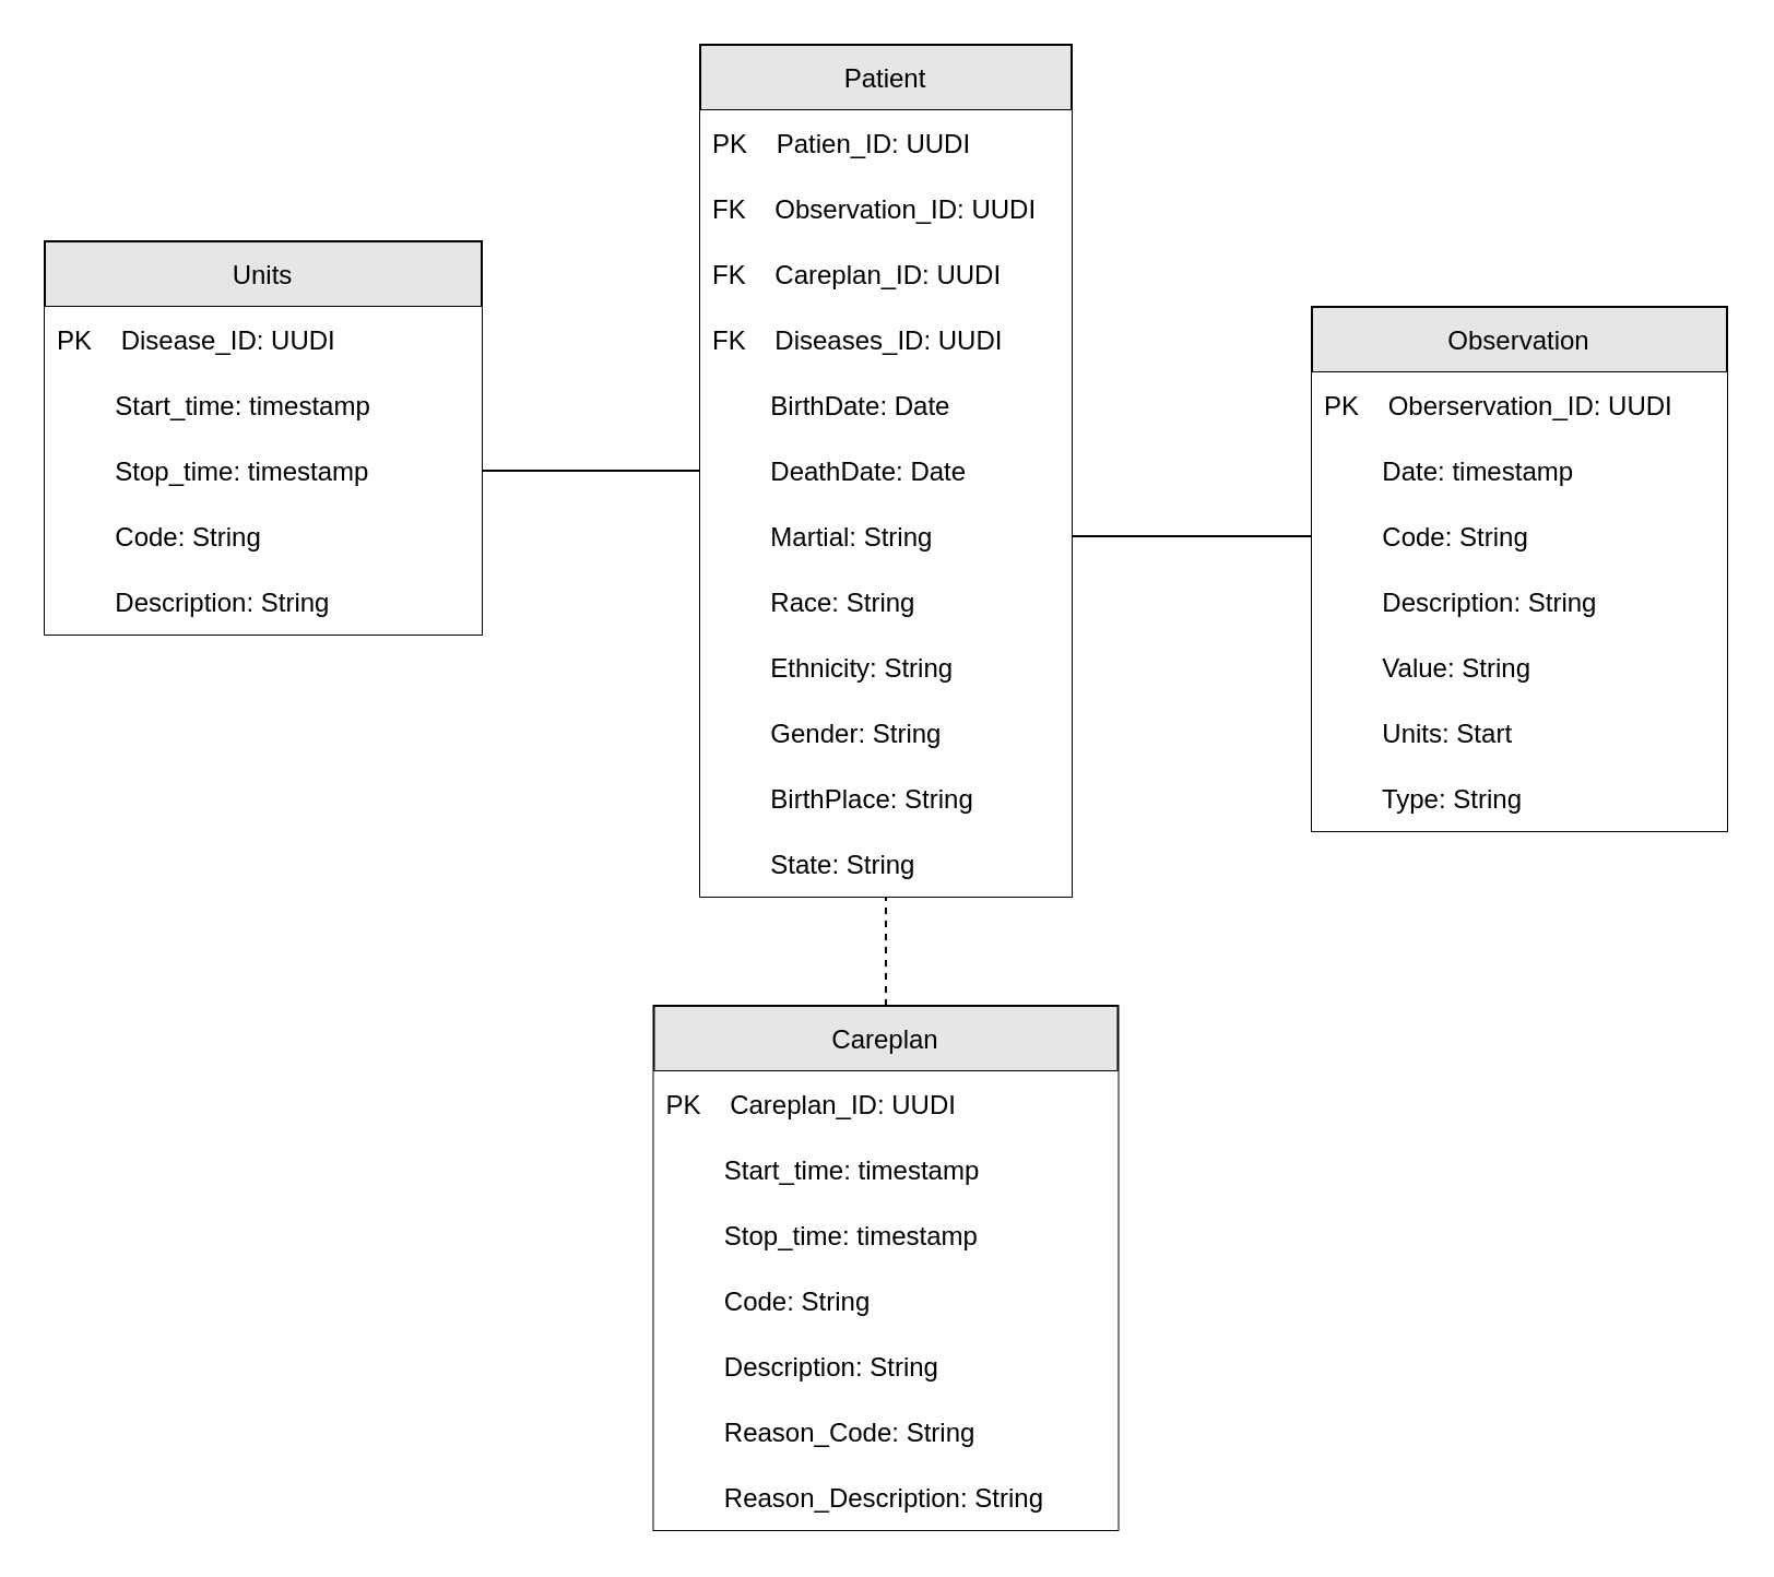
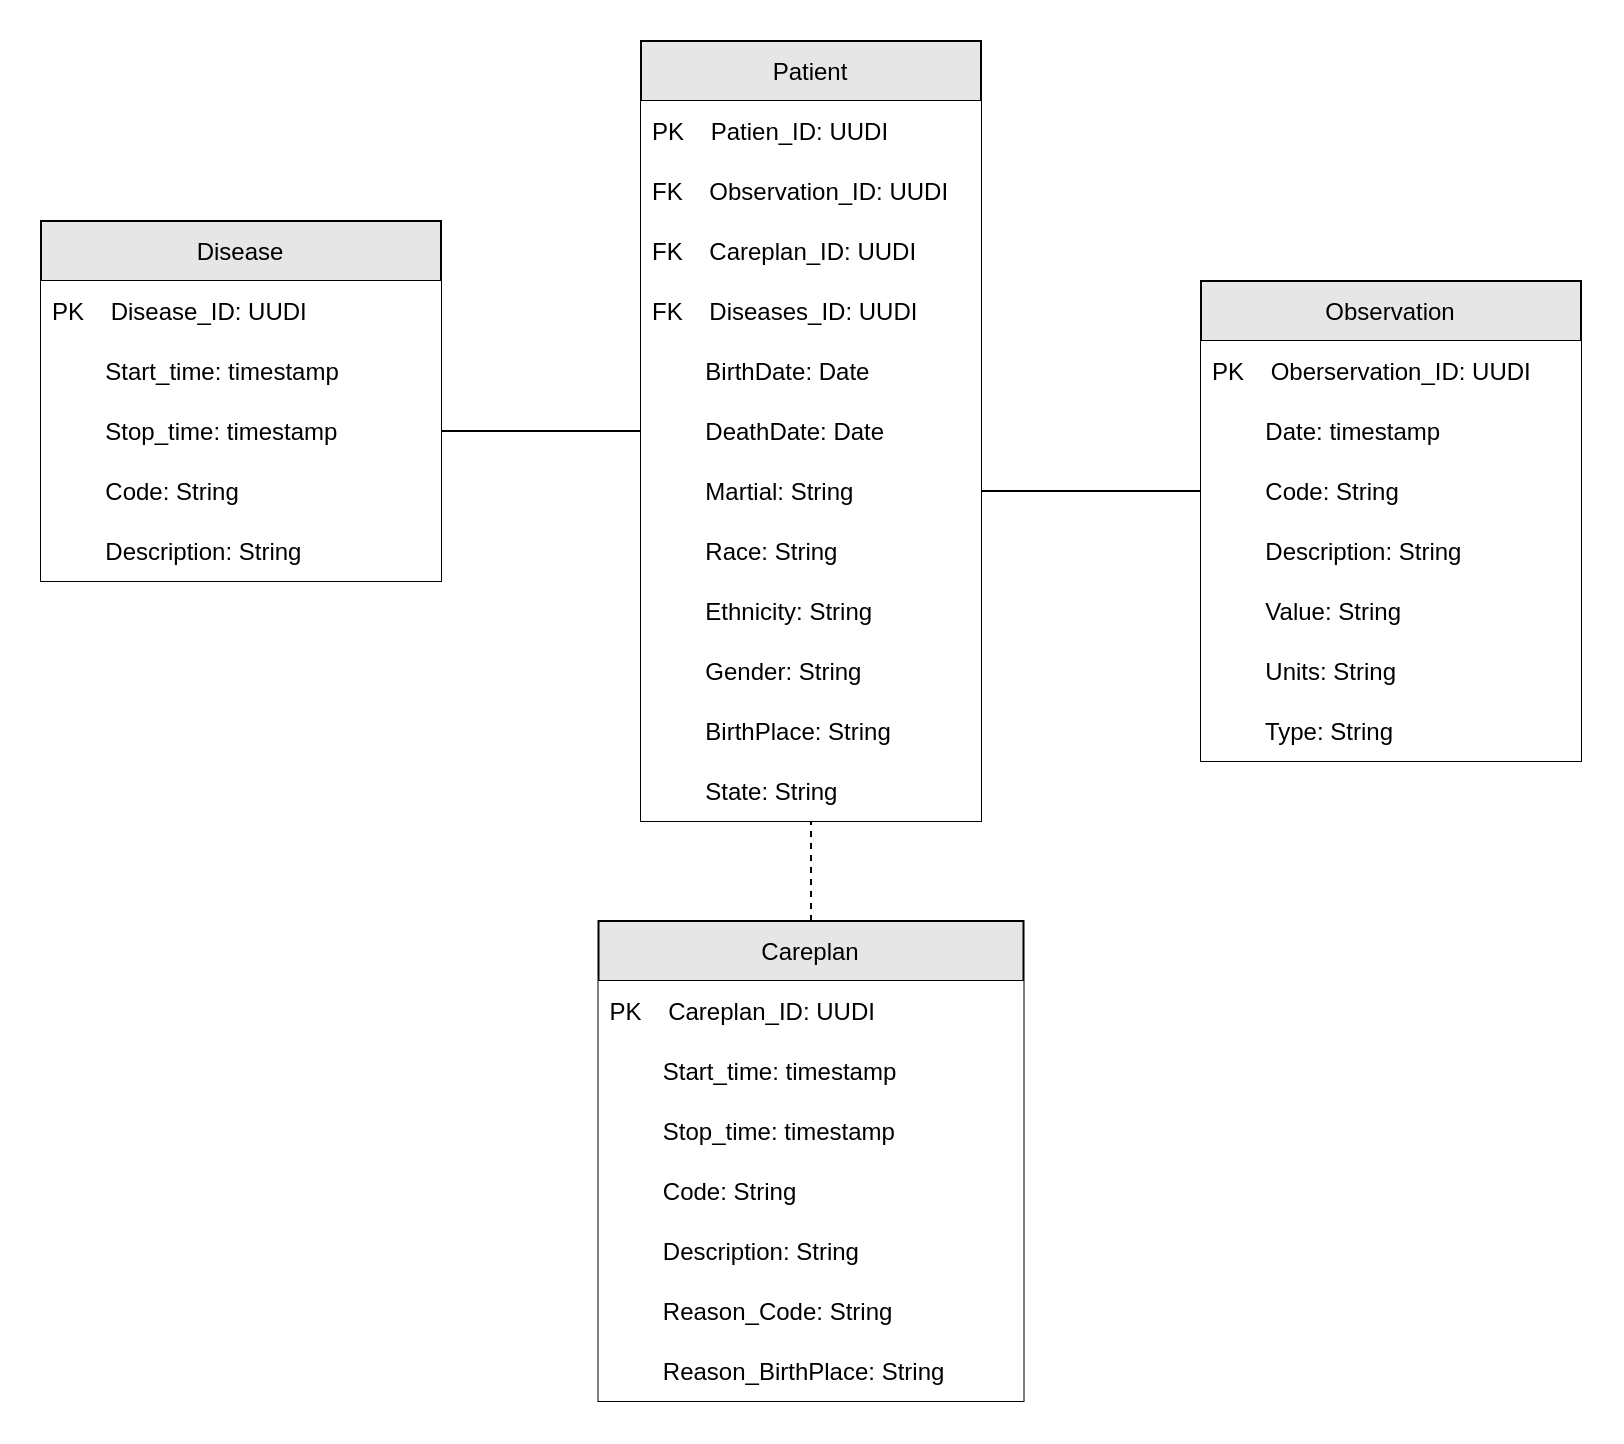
  <mxCell id="0" />
  <mxCell id="1" parent="0" />
  <mxCell id="2" value="Observation" style="swimlane;fontStyle=0;childLayout=stackLayout;horizontal=1;startSize=30;horizontalStack=0;resizeParent=1;resizeParentMax=0;resizeLast=0;collapsible=1;marginBottom=0;fillColor=#E6E6E6;" vertex="1" parent="1"><mxGeometry x="600" y="140" width="190" height="240" as="geometry" /></mxCell>
  <mxCell id="3" value="PK    Oberservation_ID: UUDI" style="text;strokeColor=none;fillColor=#FFFFFF;align=left;verticalAlign=middle;spacingLeft=4;spacingRight=4;overflow=hidden;points=[[0,0.5],[1,0.5]];portConstraint=eastwest;rotatable=0;" vertex="1" parent="2"><mxGeometry y="30" width="190" height="30" as="geometry" /></mxCell>
  <mxCell id="4" value="        Date: timestamp" style="text;strokeColor=none;fillColor=#FFFFFF;align=left;verticalAlign=middle;spacingLeft=4;spacingRight=4;overflow=hidden;points=[[0,0.5],[1,0.5]];portConstraint=eastwest;rotatable=0;" vertex="1" parent="2"><mxGeometry y="60" width="190" height="30" as="geometry" /></mxCell>
  <mxCell id="5" value="        Code: String" style="text;strokeColor=none;fillColor=#FFFFFF;align=left;verticalAlign=middle;spacingLeft=4;spacingRight=4;overflow=hidden;points=[[0,0.5],[1,0.5]];portConstraint=eastwest;rotatable=0;" vertex="1" parent="2"><mxGeometry y="90" width="190" height="30" as="geometry" /></mxCell>
  <mxCell id="6" value="        Description: String" style="text;strokeColor=none;fillColor=#FFFFFF;align=left;verticalAlign=middle;spacingLeft=4;spacingRight=4;overflow=hidden;points=[[0,0.5],[1,0.5]];portConstraint=eastwest;rotatable=0;" vertex="1" parent="2"><mxGeometry y="120" width="190" height="30" as="geometry" /></mxCell>
  <mxCell id="7" value="        Value: String" style="text;strokeColor=none;fillColor=#FFFFFF;align=left;verticalAlign=middle;spacingLeft=4;spacingRight=4;overflow=hidden;points=[[0,0.5],[1,0.5]];portConstraint=eastwest;rotatable=0;" vertex="1" parent="2"><mxGeometry y="150" width="190" height="30" as="geometry" /></mxCell>
- <mxCell id="8" value="        Units: Start" style="text;strokeColor=none;fillColor=#FFFFFF;align=left;verticalAlign=middle;spacingLeft=4;spacingRight=4;overflow=hidden;points=[[0,0.5],[1,0.5]];portConstraint=eastwest;rotatable=0;" vertex="1" parent="2"><mxGeometry y="180" width="190" height="30" as="geometry" /></mxCell>
+ <mxCell id="8" value="        Units: String" style="text;strokeColor=none;fillColor=#FFFFFF;align=left;verticalAlign=middle;spacingLeft=4;spacingRight=4;overflow=hidden;points=[[0,0.5],[1,0.5]];portConstraint=eastwest;rotatable=0;" vertex="1" parent="2"><mxGeometry y="180" width="190" height="30" as="geometry" /></mxCell>
  <mxCell id="9" value="        Type: String" style="text;strokeColor=none;fillColor=#FFFFFF;align=left;verticalAlign=middle;spacingLeft=4;spacingRight=4;overflow=hidden;points=[[0,0.5],[1,0.5]];portConstraint=eastwest;rotatable=0;" vertex="1" parent="2"><mxGeometry y="210" width="190" height="30" as="geometry" /></mxCell>
  <mxCell id="10" value="Patient" style="swimlane;fontStyle=0;childLayout=stackLayout;horizontal=1;startSize=30;horizontalStack=0;resizeParent=1;resizeParentMax=0;resizeLast=0;collapsible=1;marginBottom=0;fillColor=#E6E6E6;" vertex="1" parent="1"><mxGeometry x="320" y="20" width="170" height="390" as="geometry" /></mxCell>
  <mxCell id="11" value="PK    Patien_ID: UUDI" style="text;strokeColor=none;fillColor=#FFFFFF;align=left;verticalAlign=middle;spacingLeft=4;spacingRight=4;overflow=hidden;points=[[0,0.5],[1,0.5]];portConstraint=eastwest;rotatable=0;" vertex="1" parent="10"><mxGeometry y="30" width="170" height="30" as="geometry" /></mxCell>
  <mxCell id="12" value="FK    Observation_ID: UUDI" style="text;strokeColor=none;fillColor=#FFFFFF;align=left;verticalAlign=middle;spacingLeft=4;spacingRight=4;overflow=hidden;points=[[0,0.5],[1,0.5]];portConstraint=eastwest;rotatable=0;" vertex="1" parent="10"><mxGeometry y="60" width="170" height="30" as="geometry" /></mxCell>
  <mxCell id="13" value="FK    Careplan_ID: UUDI" style="text;strokeColor=none;fillColor=#FFFFFF;align=left;verticalAlign=middle;spacingLeft=4;spacingRight=4;overflow=hidden;points=[[0,0.5],[1,0.5]];portConstraint=eastwest;rotatable=0;" vertex="1" parent="10"><mxGeometry y="90" width="170" height="30" as="geometry" /></mxCell>
  <mxCell id="14" value="FK    Diseases_ID: UUDI" style="text;strokeColor=none;fillColor=#FFFFFF;align=left;verticalAlign=middle;spacingLeft=4;spacingRight=4;overflow=hidden;points=[[0,0.5],[1,0.5]];portConstraint=eastwest;rotatable=0;" vertex="1" parent="10"><mxGeometry y="120" width="170" height="30" as="geometry" /></mxCell>
  <mxCell id="15" value="        BirthDate: Date" style="text;strokeColor=none;fillColor=#FFFFFF;align=left;verticalAlign=middle;spacingLeft=4;spacingRight=4;overflow=hidden;points=[[0,0.5],[1,0.5]];portConstraint=eastwest;rotatable=0;" vertex="1" parent="10"><mxGeometry y="150" width="170" height="30" as="geometry" /></mxCell>
  <mxCell id="16" value="        DeathDate: Date" style="text;strokeColor=none;fillColor=#FFFFFF;align=left;verticalAlign=middle;spacingLeft=4;spacingRight=4;overflow=hidden;points=[[0,0.5],[1,0.5]];portConstraint=eastwest;rotatable=0;" vertex="1" parent="10"><mxGeometry y="180" width="170" height="30" as="geometry" /></mxCell>
  <mxCell id="17" value="        Martial: String" style="text;strokeColor=none;fillColor=#FFFFFF;align=left;verticalAlign=middle;spacingLeft=4;spacingRight=4;overflow=hidden;points=[[0,0.5],[1,0.5]];portConstraint=eastwest;rotatable=0;" vertex="1" parent="10"><mxGeometry y="210" width="170" height="30" as="geometry" /></mxCell>
  <mxCell id="18" value="        Race: String" style="text;strokeColor=none;fillColor=#FFFFFF;align=left;verticalAlign=middle;spacingLeft=4;spacingRight=4;overflow=hidden;points=[[0,0.5],[1,0.5]];portConstraint=eastwest;rotatable=0;" vertex="1" parent="10"><mxGeometry y="240" width="170" height="30" as="geometry" /></mxCell>
  <mxCell id="19" value="        Ethnicity: String" style="text;strokeColor=none;fillColor=#FFFFFF;align=left;verticalAlign=middle;spacingLeft=4;spacingRight=4;overflow=hidden;points=[[0,0.5],[1,0.5]];portConstraint=eastwest;rotatable=0;" vertex="1" parent="10"><mxGeometry y="270" width="170" height="30" as="geometry" /></mxCell>
  <mxCell id="20" value="        Gender: String" style="text;strokeColor=none;fillColor=#FFFFFF;align=left;verticalAlign=middle;spacingLeft=4;spacingRight=4;overflow=hidden;points=[[0,0.5],[1,0.5]];portConstraint=eastwest;rotatable=0;" vertex="1" parent="10"><mxGeometry y="300" width="170" height="30" as="geometry" /></mxCell>
  <mxCell id="21" value="        BirthPlace: String" style="text;strokeColor=none;fillColor=#FFFFFF;align=left;verticalAlign=middle;spacingLeft=4;spacingRight=4;overflow=hidden;points=[[0,0.5],[1,0.5]];portConstraint=eastwest;rotatable=0;" vertex="1" parent="10"><mxGeometry y="330" width="170" height="30" as="geometry" /></mxCell>
  <mxCell id="22" value="        State: String" style="text;strokeColor=none;fillColor=#FFFFFF;align=left;verticalAlign=middle;spacingLeft=4;spacingRight=4;overflow=hidden;points=[[0,0.5],[1,0.5]];portConstraint=eastwest;rotatable=0;" vertex="1" parent="10"><mxGeometry y="360" width="170" height="30" as="geometry" /></mxCell>
- <mxCell id="23" value="Units" style="swimlane;fontStyle=0;childLayout=stackLayout;horizontal=1;startSize=30;horizontalStack=0;resizeParent=1;resizeParentMax=0;resizeLast=0;collapsible=1;marginBottom=0;fillColor=#E6E6E6;" vertex="1" parent="1"><mxGeometry x="20" y="110" width="200" height="180" as="geometry" /></mxCell>
+ <mxCell id="23" value="Disease" style="swimlane;fontStyle=0;childLayout=stackLayout;horizontal=1;startSize=30;horizontalStack=0;resizeParent=1;resizeParentMax=0;resizeLast=0;collapsible=1;marginBottom=0;fillColor=#E6E6E6;" vertex="1" parent="1"><mxGeometry x="20" y="110" width="200" height="180" as="geometry" /></mxCell>
  <mxCell id="24" value="PK    Disease_ID: UUDI" style="text;strokeColor=none;fillColor=#FFFFFF;align=left;verticalAlign=middle;spacingLeft=4;spacingRight=4;overflow=hidden;points=[[0,0.5],[1,0.5]];portConstraint=eastwest;rotatable=0;" vertex="1" parent="23"><mxGeometry y="30" width="200" height="30" as="geometry" /></mxCell>
  <mxCell id="25" value="        Start_time: timestamp" style="text;strokeColor=none;fillColor=#FFFFFF;align=left;verticalAlign=middle;spacingLeft=4;spacingRight=4;overflow=hidden;points=[[0,0.5],[1,0.5]];portConstraint=eastwest;rotatable=0;" vertex="1" parent="23"><mxGeometry y="60" width="200" height="30" as="geometry" /></mxCell>
  <mxCell id="26" value="        Stop_time: timestamp" style="text;strokeColor=none;fillColor=#FFFFFF;align=left;verticalAlign=middle;spacingLeft=4;spacingRight=4;overflow=hidden;points=[[0,0.5],[1,0.5]];portConstraint=eastwest;rotatable=0;" vertex="1" parent="23"><mxGeometry y="90" width="200" height="30" as="geometry" /></mxCell>
  <mxCell id="27" value="        Code: String" style="text;strokeColor=none;fillColor=#FFFFFF;align=left;verticalAlign=middle;spacingLeft=4;spacingRight=4;overflow=hidden;points=[[0,0.5],[1,0.5]];portConstraint=eastwest;rotatable=0;" vertex="1" parent="23"><mxGeometry y="120" width="200" height="30" as="geometry" /></mxCell>
  <mxCell id="28" value="        Description: String" style="text;strokeColor=none;fillColor=#FFFFFF;align=left;verticalAlign=middle;spacingLeft=4;spacingRight=4;overflow=hidden;points=[[0,0.5],[1,0.5]];portConstraint=eastwest;rotatable=0;" vertex="1" parent="23"><mxGeometry y="150" width="200" height="30" as="geometry" /></mxCell>
  <mxCell id="29" value="Careplan" style="swimlane;fontStyle=0;childLayout=stackLayout;horizontal=1;startSize=30;horizontalStack=0;resizeParent=1;resizeParentMax=0;resizeLast=0;collapsible=1;marginBottom=0;fillColor=#E6E6E6;" vertex="1" parent="1"><mxGeometry x="298.75" y="460" width="212.5" height="240" as="geometry" /></mxCell>
  <mxCell id="30" value="PK    Careplan_ID: UUDI" style="text;strokeColor=none;fillColor=#FFFFFF;align=left;verticalAlign=middle;spacingLeft=4;spacingRight=4;overflow=hidden;points=[[0,0.5],[1,0.5]];portConstraint=eastwest;rotatable=0;" vertex="1" parent="29"><mxGeometry y="30" width="212.5" height="30" as="geometry" /></mxCell>
  <mxCell id="31" value="        Start_time: timestamp" style="text;strokeColor=none;fillColor=#FFFFFF;align=left;verticalAlign=middle;spacingLeft=4;spacingRight=4;overflow=hidden;points=[[0,0.5],[1,0.5]];portConstraint=eastwest;rotatable=0;" vertex="1" parent="29"><mxGeometry y="60" width="212.5" height="30" as="geometry" /></mxCell>
  <mxCell id="32" value="        Stop_time: timestamp    " style="text;strokeColor=none;fillColor=#FFFFFF;align=left;verticalAlign=middle;spacingLeft=4;spacingRight=4;overflow=hidden;points=[[0,0.5],[1,0.5]];portConstraint=eastwest;rotatable=0;" vertex="1" parent="29"><mxGeometry y="90" width="212.5" height="30" as="geometry" /></mxCell>
  <mxCell id="33" value="        Code: String" style="text;strokeColor=none;fillColor=#FFFFFF;align=left;verticalAlign=middle;spacingLeft=4;spacingRight=4;overflow=hidden;points=[[0,0.5],[1,0.5]];portConstraint=eastwest;rotatable=0;" vertex="1" parent="29"><mxGeometry y="120" width="212.5" height="30" as="geometry" /></mxCell>
  <mxCell id="34" value="        Description: String" style="text;strokeColor=none;fillColor=#FFFFFF;align=left;verticalAlign=middle;spacingLeft=4;spacingRight=4;overflow=hidden;points=[[0,0.5],[1,0.5]];portConstraint=eastwest;rotatable=0;" vertex="1" parent="29"><mxGeometry y="150" width="212.5" height="30" as="geometry" /></mxCell>
  <mxCell id="35" value="        Reason_Code: String" style="text;strokeColor=none;fillColor=#FFFFFF;align=left;verticalAlign=middle;spacingLeft=4;spacingRight=4;overflow=hidden;points=[[0,0.5],[1,0.5]];portConstraint=eastwest;rotatable=0;" vertex="1" parent="29"><mxGeometry y="180" width="212.5" height="30" as="geometry" /></mxCell>
- <mxCell id="36" value="        Reason_Description: String" style="text;strokeColor=none;fillColor=#FFFFFF;align=left;verticalAlign=middle;spacingLeft=4;spacingRight=4;overflow=hidden;points=[[0,0.5],[1,0.5]];portConstraint=eastwest;rotatable=0;" vertex="1" parent="29"><mxGeometry y="210" width="212.5" height="30" as="geometry" /></mxCell>
+ <mxCell id="36" value="        Reason_BirthPlace: String" style="text;strokeColor=none;fillColor=#FFFFFF;align=left;verticalAlign=middle;spacingLeft=4;spacingRight=4;overflow=hidden;points=[[0,0.5],[1,0.5]];portConstraint=eastwest;rotatable=0;" vertex="1" parent="29"><mxGeometry y="210" width="212.5" height="30" as="geometry" /></mxCell>
  <mxCell id="37" value="" style="endArrow=none;html=1;rounded=0;entryX=1;entryY=0.5;entryDx=0;entryDy=0;exitX=0;exitY=0.5;exitDx=0;exitDy=0;" edge="1" parent="1" source="16" target="26"><mxGeometry width="50" height="50" relative="1" as="geometry"><mxPoint x="400" y="380" as="sourcePoint" /><mxPoint x="450" y="330" as="targetPoint" /><Array as="points" /></mxGeometry></mxCell>
  <mxCell id="38" value="" style="endArrow=none;html=1;rounded=0;exitX=0.5;exitY=0;exitDx=0;exitDy=0;entryX=0.5;entryY=1;entryDx=0;entryDy=0;dashed=1;" edge="1" parent="1" source="29" target="10"><mxGeometry width="50" height="50" relative="1" as="geometry"><mxPoint x="400" y="400" as="sourcePoint" /><mxPoint x="450" y="350" as="targetPoint" /></mxGeometry></mxCell>
  <mxCell id="39" value="" style="endArrow=none;html=1;rounded=0;exitX=1;exitY=0.5;exitDx=0;exitDy=0;entryX=0;entryY=0.5;entryDx=0;entryDy=0;" edge="1" parent="1" source="17" target="5"><mxGeometry width="50" height="50" relative="1" as="geometry"><mxPoint x="415" y="470" as="sourcePoint" /><mxPoint x="415" y="420" as="targetPoint" /><Array as="points" /></mxGeometry></mxCell>
